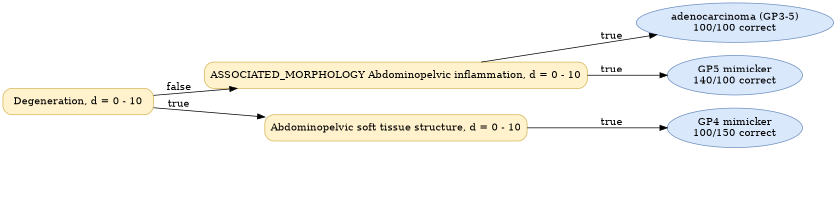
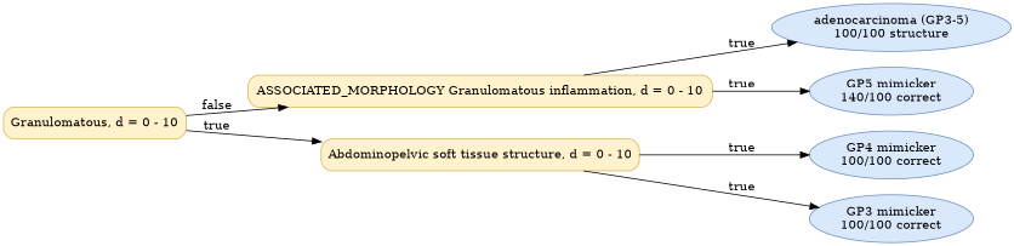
  digraph {
    fontname="Times-Roman"
    rankdir=LR
    node [color="#6C8EBF" fillcolor="#DAE8FC" fontname="Times-Roman" shape=ellipse style="rounded,filled"]
-   n1 [color="#D6B656" fillcolor="#FFF2CC" label="Degeneration, d = 0 - 10" shape=box]
-   n2 [color="#D6B656" fillcolor="#FFF2CC" label="ASSOCIATED_MORPHOLOGY Abdominopelvic inflammation, d = 0 - 10" shape=box]
+   n1 [color="#D6B656" fillcolor="#FFF2CC" label="Granulomatous, d = 0 - 10" shape=box]
+   n2 [color="#D6B656" fillcolor="#FFF2CC" label="ASSOCIATED_MORPHOLOGY Granulomatous inflammation, d = 0 - 10" shape=box]
    n3 [color="#D6B656" fillcolor="#FFF2CC" label="Abdominopelvic soft tissue structure, d = 0 - 10" shape=box]
-   n4 [label=<adenocarcinoma (GP3-5)<br/>100/100 correct>]
+   n4 [label=<adenocarcinoma (GP3-5)<br/>100/100 structure>]
    n5 [label=<GP5 mimicker<br/>140/100 correct>]
-   n6 [label=<GP4 mimicker<br/>100/150 correct>]
+   n6 [label=<GP4 mimicker<br/>100/100 correct>]
+   n7 [label=<GP3 mimicker<br/>100/100 correct>]
    n1 -> n2 [label=false]
    n1 -> n3 [label=true]
    n2 -> n4 [label=true]
    n2 -> n5 [label=true]
    n3 -> n6 [label=true]
+   n3 -> n7 [label=true]
  }
